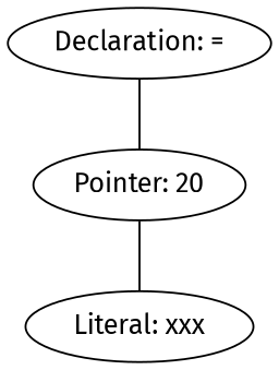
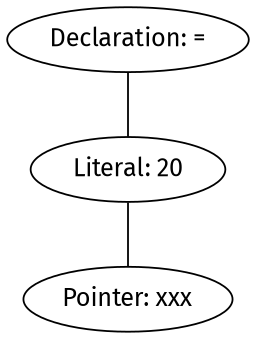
  graph {
    fontname="Fira Sans"
    node [fontname="Fira Sans"]
    edge [fontname="Fira Sans"]
    n1 [label="Declaration: ="]
-   n2 [label="Pointer: 20"]
-   n3 [label="Literal: xxx"]
+   n2 [label="Literal: 20"]
+   n3 [label="Pointer: xxx"]
    n1 -- n2
    n2 -- n3
  }
